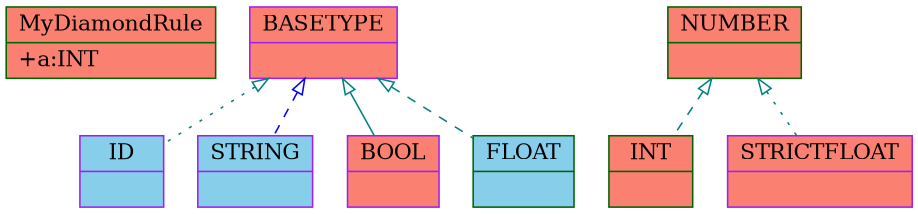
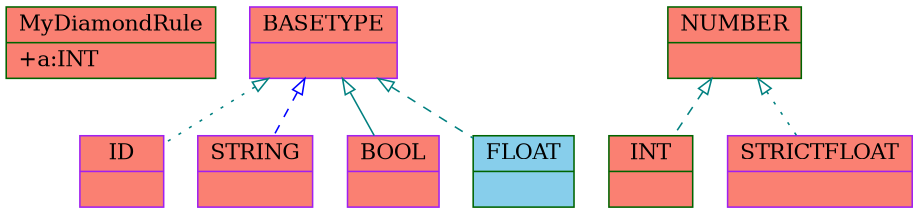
  digraph {
    fontname="Bitstream Vera Sans"
    fontsize=8
    nodesep=0.3
    node [color=purple fillcolor=salmon shape=record style=filled]
    edge [arrowtail=empty color=teal dir=back style=dashed]
    n1 [color=darkgreen label="{MyDiamondRule|+a:INT\l}"]
-   n2 [fillcolor=skyblue label="{ID|}"]
-   n3 [fillcolor=skyblue label="{STRING|}"]
+   n2 [label="{ID|}"]
+   n3 [label="{STRING|}"]
    n4 [label="{BOOL|}"]
    n5 [color=darkgreen label="{INT|}"]
    n6 [color=darkgreen fillcolor=skyblue label="{FLOAT|}"]
    n7 [label="{STRICTFLOAT|}"]
    n8 [color=darkgreen label="{NUMBER|}"]
    n9 [label="{BASETYPE|}"]
    n8 -> n5
    n8 -> n7 [style=dotted]
    n9 -> n2 [style=dotted]
    n9 -> n3 [color=blue]
    n9 -> n4 [style=solid]
    n9 -> n6
  }
